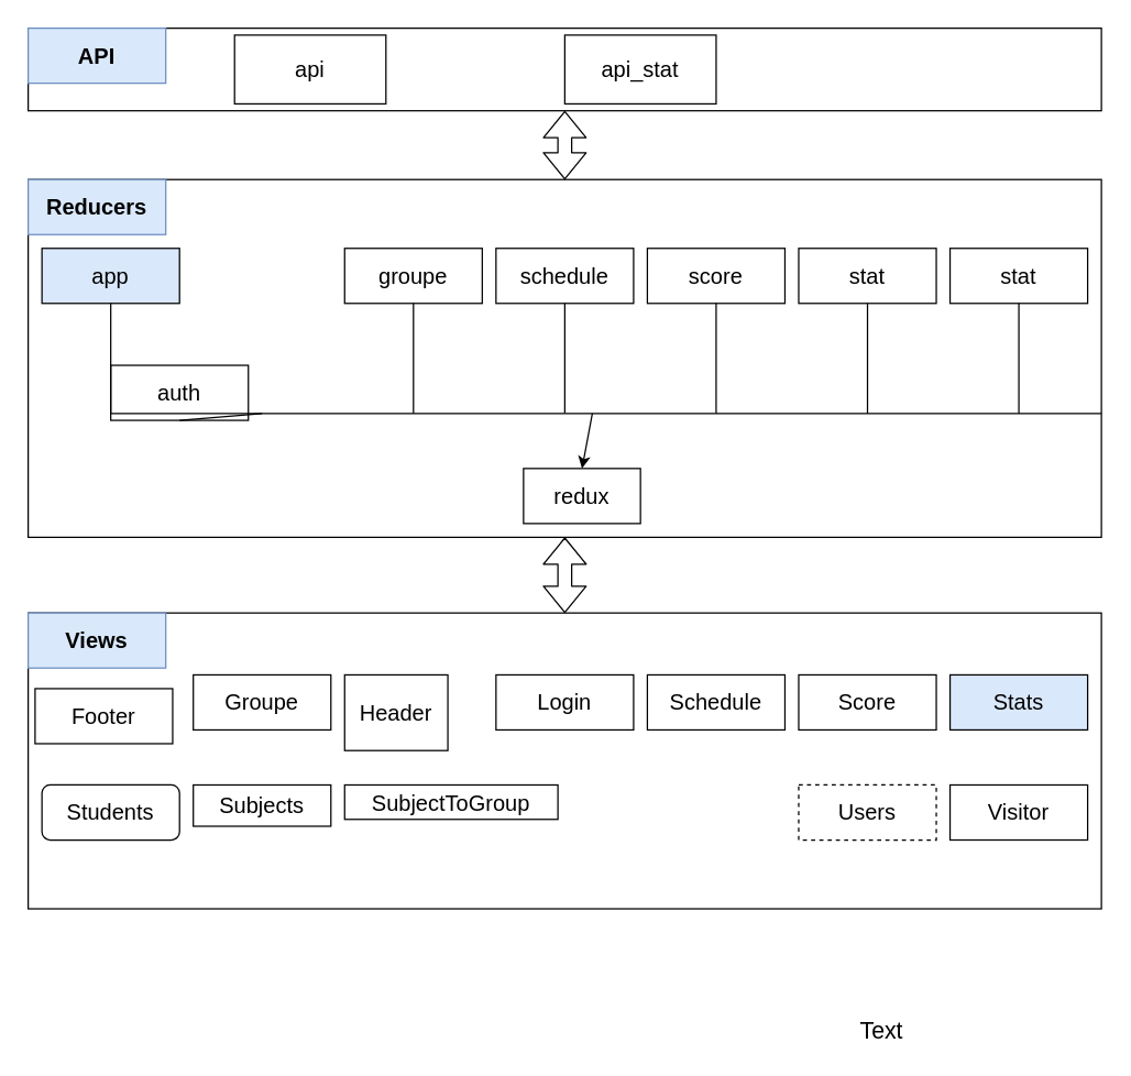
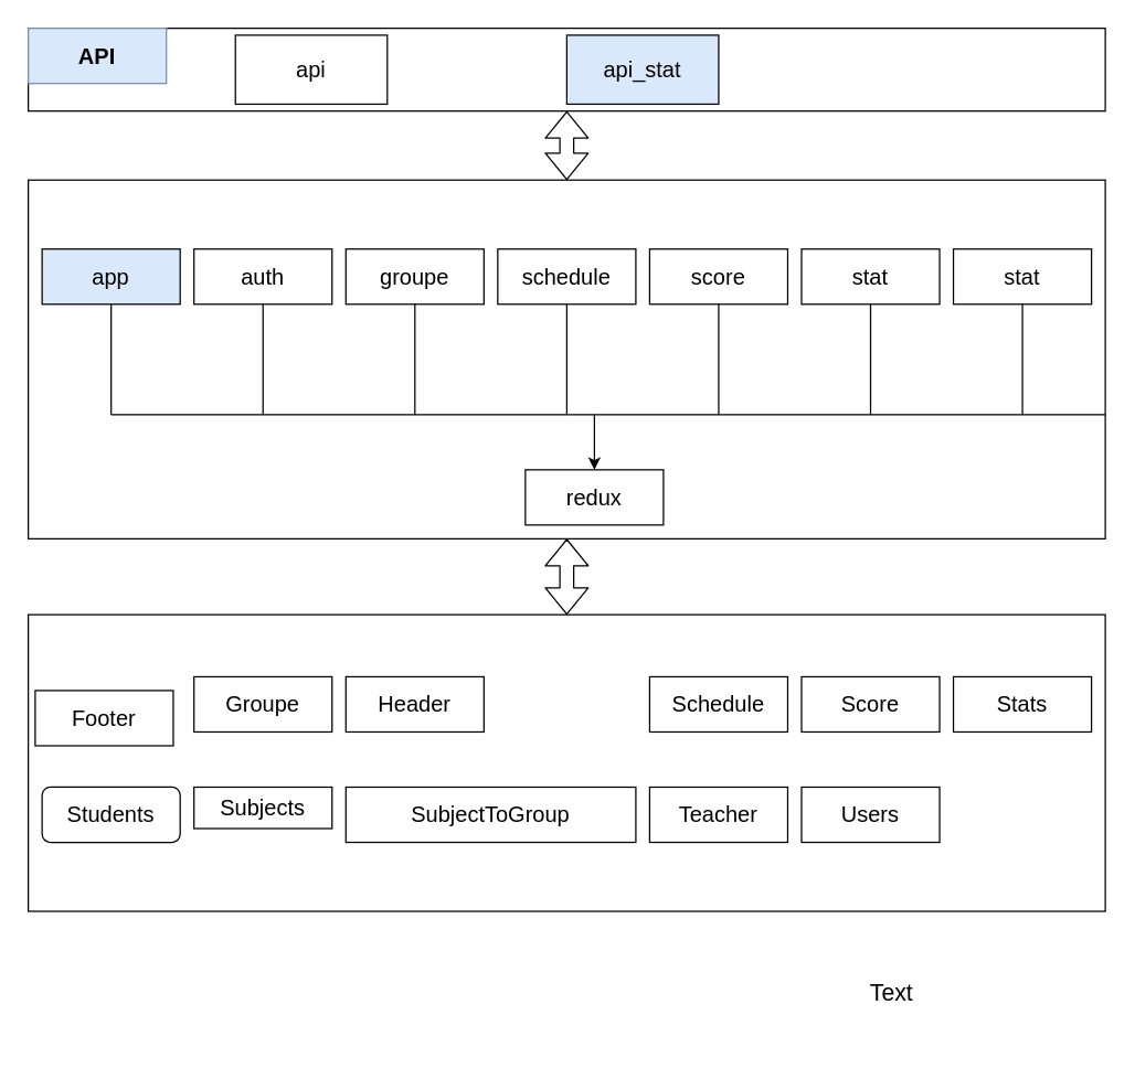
  <mxCell id="0" />
  <mxCell id="1" parent="0" />
  <mxCell id="2" value="" style="rounded=0;whiteSpace=wrap;html=1;" vertex="1" parent="1"><mxGeometry x="20" y="130" width="780" height="260" as="geometry" /></mxCell>
- <mxCell id="3" value="Reducers" style="text;html=1;strokeColor=#6c8ebf;fillColor=#dae8fc;align=center;verticalAlign=middle;whiteSpace=wrap;rounded=0;strokeWidth=1;fontSize=16;fontStyle=1" vertex="1" parent="1"><mxGeometry x="20" y="130" width="100" height="40" as="geometry" /></mxCell>
  <mxCell id="4" value="" style="rounded=0;whiteSpace=wrap;html=1;fontSize=16;strokeWidth=1;" vertex="1" parent="1"><mxGeometry x="20" y="20" width="780" height="60" as="geometry" /></mxCell>
  <mxCell id="5" value="API" style="text;html=1;strokeColor=#6c8ebf;fillColor=#dae8fc;align=center;verticalAlign=middle;whiteSpace=wrap;rounded=0;strokeWidth=1;fontSize=16;fontStyle=1" vertex="1" parent="1"><mxGeometry x="20" y="20" width="100" height="40" as="geometry" /></mxCell>
  <mxCell id="6" value="api" style="rounded=0;whiteSpace=wrap;html=1;fontSize=16;strokeWidth=1;" vertex="1" parent="1"><mxGeometry x="170" y="25" width="110" height="50" as="geometry" /></mxCell>
- <mxCell id="7" value="api_stat" style="rounded=0;whiteSpace=wrap;html=1;fontSize=16;strokeWidth=1;" vertex="1" parent="1"><mxGeometry x="410" y="25" width="110" height="50" as="geometry" /></mxCell>
+ <mxCell id="7" value="api_stat" style="rounded=0;whiteSpace=wrap;html=1;fontSize=16;strokeWidth=1;fillColor=#dae8fc;" vertex="1" parent="1"><mxGeometry x="410" y="25" width="110" height="50" as="geometry" /></mxCell>
  <mxCell id="8" value="app" style="rounded=0;whiteSpace=wrap;html=1;fontSize=16;strokeWidth=1;fillColor=#dae8fc;" vertex="1" parent="1"><mxGeometry x="30" y="180" width="100" height="40" as="geometry" /></mxCell>
- <mxCell id="9" value="auth" style="rounded=0;whiteSpace=wrap;html=1;fontSize=16;strokeWidth=1;" vertex="1" parent="1"><mxGeometry x="80" y="265" width="100" height="40" as="geometry" /></mxCell>
+ <mxCell id="9" value="auth" style="rounded=0;whiteSpace=wrap;html=1;fontSize=16;strokeWidth=1;" vertex="1" parent="1"><mxGeometry x="140" y="180" width="100" height="40" as="geometry" /></mxCell>
  <mxCell id="10" value="groupe" style="rounded=0;whiteSpace=wrap;html=1;fontSize=16;strokeWidth=1;" vertex="1" parent="1"><mxGeometry x="250" y="180" width="100" height="40" as="geometry" /></mxCell>
- <mxCell id="11" value="redux" style="rounded=0;whiteSpace=wrap;html=1;fontSize=16;strokeWidth=1;" vertex="1" parent="1"><mxGeometry x="380" y="340" width="85" height="40" as="geometry" /></mxCell>
+ <mxCell id="11" value="redux" style="rounded=0;whiteSpace=wrap;html=1;fontSize=16;strokeWidth=1;" vertex="1" parent="1"><mxGeometry x="380" y="340" width="100" height="40" as="geometry" /></mxCell>
  <mxCell id="12" value="schedule" style="rounded=0;whiteSpace=wrap;html=1;fontSize=16;strokeWidth=1;" vertex="1" parent="1"><mxGeometry x="360" y="180" width="100" height="40" as="geometry" /></mxCell>
  <mxCell id="13" value="score" style="rounded=0;whiteSpace=wrap;html=1;fontSize=16;strokeWidth=1;" vertex="1" parent="1"><mxGeometry x="470" y="180" width="100" height="40" as="geometry" /></mxCell>
  <mxCell id="14" value="stat" style="rounded=0;whiteSpace=wrap;html=1;fontSize=16;strokeWidth=1;" vertex="1" parent="1"><mxGeometry x="580" y="180" width="100" height="40" as="geometry" /></mxCell>
  <mxCell id="15" value="stat" style="rounded=0;whiteSpace=wrap;html=1;fontSize=16;strokeWidth=1;" vertex="1" parent="1"><mxGeometry x="690" y="180" width="100" height="40" as="geometry" /></mxCell>
  <mxCell id="16" value="" style="endArrow=none;html=1;fontSize=16;entryX=0.5;entryY=1;entryDx=0;entryDy=0;" edge="1" parent="1" target="8"><mxGeometry width="50" height="50" relative="1" as="geometry"><mxPoint x="80" y="300" as="sourcePoint" /><mxPoint x="160" y="480" as="targetPoint" /></mxGeometry></mxCell>
  <mxCell id="17" value="" style="endArrow=none;html=1;fontSize=16;" edge="1" parent="1"><mxGeometry width="50" height="50" relative="1" as="geometry"><mxPoint x="80" y="300" as="sourcePoint" /><mxPoint x="410" y="300" as="targetPoint" /></mxGeometry></mxCell>
  <mxCell id="18" value="" style="endArrow=none;html=1;fontSize=17;strokeWidth=1;entryX=0.5;entryY=1;entryDx=0;entryDy=0;" edge="1" parent="1" target="9"><mxGeometry width="50" height="50" relative="1" as="geometry"><mxPoint x="190" y="300" as="sourcePoint" /><mxPoint x="220" y="270" as="targetPoint" /></mxGeometry></mxCell>
  <mxCell id="19" value="" style="endArrow=none;html=1;fontSize=17;strokeWidth=1;entryX=0.5;entryY=1;entryDx=0;entryDy=0;" edge="1" parent="1" target="10"><mxGeometry width="50" height="50" relative="1" as="geometry"><mxPoint x="300" y="300" as="sourcePoint" /><mxPoint x="220" y="270" as="targetPoint" /></mxGeometry></mxCell>
  <mxCell id="20" value="" style="endArrow=none;html=1;fontSize=17;strokeWidth=1;entryX=0.5;entryY=1;entryDx=0;entryDy=0;" edge="1" parent="1" target="12"><mxGeometry width="50" height="50" relative="1" as="geometry"><mxPoint x="410" y="300" as="sourcePoint" /><mxPoint x="220" y="270" as="targetPoint" /></mxGeometry></mxCell>
  <mxCell id="21" value="" style="endArrow=none;html=1;fontSize=17;strokeWidth=1;" edge="1" parent="1"><mxGeometry width="50" height="50" relative="1" as="geometry"><mxPoint x="800" y="300" as="sourcePoint" /><mxPoint x="410" y="300" as="targetPoint" /></mxGeometry></mxCell>
  <mxCell id="22" value="" style="endArrow=none;html=1;fontSize=17;strokeWidth=1;entryX=0.5;entryY=1;entryDx=0;entryDy=0;" edge="1" parent="1" target="13"><mxGeometry width="50" height="50" relative="1" as="geometry"><mxPoint x="520" y="300" as="sourcePoint" /><mxPoint x="430" y="270" as="targetPoint" /></mxGeometry></mxCell>
  <mxCell id="23" value="" style="endArrow=none;html=1;fontSize=17;strokeWidth=1;entryX=0.5;entryY=1;entryDx=0;entryDy=0;" edge="1" parent="1" target="14"><mxGeometry width="50" height="50" relative="1" as="geometry"><mxPoint x="630" y="300" as="sourcePoint" /><mxPoint x="430" y="270" as="targetPoint" /></mxGeometry></mxCell>
  <mxCell id="24" value="" style="endArrow=none;html=1;fontSize=17;strokeWidth=1;exitX=0.5;exitY=1;exitDx=0;exitDy=0;" edge="1" parent="1" source="15"><mxGeometry width="50" height="50" relative="1" as="geometry"><mxPoint x="380" y="320" as="sourcePoint" /><mxPoint x="740" y="300" as="targetPoint" /></mxGeometry></mxCell>
  <mxCell id="25" value="" style="endArrow=classic;html=1;fontSize=17;strokeWidth=1;entryX=0.5;entryY=0;entryDx=0;entryDy=0;" edge="1" parent="1" target="11"><mxGeometry width="50" height="50" relative="1" as="geometry"><mxPoint x="430" y="300" as="sourcePoint" /><mxPoint x="430" y="270" as="targetPoint" /></mxGeometry></mxCell>
  <mxCell id="26" value="" style="shape=flexArrow;endArrow=classic;startArrow=classic;html=1;fontSize=17;strokeWidth=1;entryX=0.5;entryY=1;entryDx=0;entryDy=0;" edge="1" parent="1" source="2" target="4"><mxGeometry width="100" height="100" relative="1" as="geometry"><mxPoint x="330" y="370" as="sourcePoint" /><mxPoint x="430" y="270" as="targetPoint" /></mxGeometry></mxCell>
  <mxCell id="27" value="" style="rounded=0;whiteSpace=wrap;html=1;" vertex="1" parent="1"><mxGeometry x="20" y="445" width="780" height="215" as="geometry" /></mxCell>
- <mxCell id="28" value="Views" style="text;html=1;strokeColor=#6c8ebf;fillColor=#dae8fc;align=center;verticalAlign=middle;whiteSpace=wrap;rounded=0;strokeWidth=1;fontSize=16;fontStyle=1" vertex="1" parent="1"><mxGeometry x="20" y="445" width="100" height="40" as="geometry" /></mxCell>
  <mxCell id="29" value="Footer" style="rounded=0;whiteSpace=wrap;html=1;fontSize=16;strokeWidth=1;" vertex="1" parent="1"><mxGeometry x="25" y="500" width="100" height="40" as="geometry" /></mxCell>
  <mxCell id="30" value="Groupe" style="rounded=0;whiteSpace=wrap;html=1;fontSize=16;strokeWidth=1;" vertex="1" parent="1"><mxGeometry x="140" y="490" width="100" height="40" as="geometry" /></mxCell>
- <mxCell id="31" value="Header" style="rounded=0;whiteSpace=wrap;html=1;fontSize=16;strokeWidth=1;" vertex="1" parent="1"><mxGeometry x="250" y="490" width="75" height="55" as="geometry" /></mxCell>
- <mxCell id="32" value="Login" style="rounded=0;whiteSpace=wrap;html=1;fontSize=16;strokeWidth=1;" vertex="1" parent="1"><mxGeometry x="360" y="490" width="100" height="40" as="geometry" /></mxCell>
+ <mxCell id="31" value="Header" style="rounded=0;whiteSpace=wrap;html=1;fontSize=16;strokeWidth=1;" vertex="1" parent="1"><mxGeometry x="250" y="490" width="100" height="40" as="geometry" /></mxCell>
  <mxCell id="33" value="Schedule" style="rounded=0;whiteSpace=wrap;html=1;fontSize=16;strokeWidth=1;" vertex="1" parent="1"><mxGeometry x="470" y="490" width="100" height="40" as="geometry" /></mxCell>
  <mxCell id="34" value="Score" style="rounded=0;whiteSpace=wrap;html=1;fontSize=16;strokeWidth=1;" vertex="1" parent="1"><mxGeometry x="580" y="490" width="100" height="40" as="geometry" /></mxCell>
- <mxCell id="35" value="Stats" style="rounded=0;whiteSpace=wrap;html=1;fontSize=16;strokeWidth=1;fillColor=#dae8fc;" vertex="1" parent="1"><mxGeometry x="690" y="490" width="100" height="40" as="geometry" /></mxCell>
+ <mxCell id="35" value="Stats" style="rounded=0;whiteSpace=wrap;html=1;fontSize=16;strokeWidth=1;" vertex="1" parent="1"><mxGeometry x="690" y="490" width="100" height="40" as="geometry" /></mxCell>
  <mxCell id="36" value="Students" style="whiteSpace=wrap;html=1;fontSize=16;strokeWidth=1;rounded=1;" vertex="1" parent="1"><mxGeometry x="30" y="570" width="100" height="40" as="geometry" /></mxCell>
  <mxCell id="37" value="Subjects" style="rounded=0;whiteSpace=wrap;html=1;fontSize=16;strokeWidth=1;" vertex="1" parent="1"><mxGeometry x="140" y="570" width="100" height="30" as="geometry" /></mxCell>
- <mxCell id="38" value="SubjectToGroup" style="rounded=0;whiteSpace=wrap;html=1;fontSize=16;strokeWidth=1;" vertex="1" parent="1"><mxGeometry x="250" y="570" width="155" height="25" as="geometry" /></mxCell>
- <mxCell id="40" value="Users" style="rounded=0;whiteSpace=wrap;html=1;fontSize=16;strokeWidth=1;dashed=1;" vertex="1" parent="1"><mxGeometry x="580" y="570" width="100" height="40" as="geometry" /></mxCell>
- <mxCell id="41" value="Visitor" style="rounded=0;whiteSpace=wrap;html=1;fontSize=16;strokeWidth=1;" vertex="1" parent="1"><mxGeometry x="690" y="570" width="100" height="40" as="geometry" /></mxCell>
+ <mxCell id="38" value="SubjectToGroup" style="rounded=0;whiteSpace=wrap;html=1;fontSize=16;strokeWidth=1;" vertex="1" parent="1"><mxGeometry x="250" y="570" width="210" height="40" as="geometry" /></mxCell>
+ <mxCell id="39" value="Teacher" style="rounded=0;whiteSpace=wrap;html=1;fontSize=16;strokeWidth=1;" vertex="1" parent="1"><mxGeometry x="470" y="570" width="100" height="40" as="geometry" /></mxCell>
+ <mxCell id="40" value="Users" style="rounded=0;whiteSpace=wrap;html=1;fontSize=16;strokeWidth=1;" vertex="1" parent="1"><mxGeometry x="580" y="570" width="100" height="40" as="geometry" /></mxCell>
  <mxCell id="42" value="" style="shape=flexArrow;endArrow=classic;startArrow=classic;html=1;fontSize=17;strokeWidth=1;exitX=0.5;exitY=0;exitDx=0;exitDy=0;entryX=0.5;entryY=1;entryDx=0;entryDy=0;" edge="1" parent="1" source="27" target="2"><mxGeometry width="100" height="100" relative="1" as="geometry"><mxPoint x="560" y="430" as="sourcePoint" /><mxPoint x="660" y="330" as="targetPoint" /></mxGeometry></mxCell>
- <mxCell id="43" value="Text" style="text;html=1;align=center;verticalAlign=middle;resizable=0;points=[];autosize=1;strokeColor=none;fontSize=17;" vertex="1" parent="1"><mxGeometry x="620" y="740" width="40" height="20" as="geometry" /></mxCell>
+ <mxCell id="43" value="Text" style="text;html=1;align=center;verticalAlign=middle;resizable=0;points=[];autosize=1;strokeColor=none;fontSize=17;" vertex="1" parent="1"><mxGeometry x="625" y="710" width="40" height="20" as="geometry" /></mxCell>
